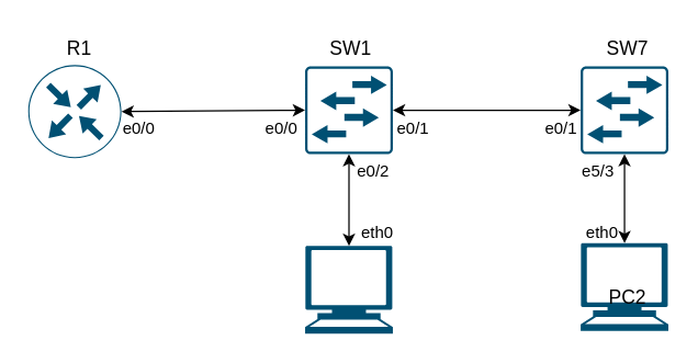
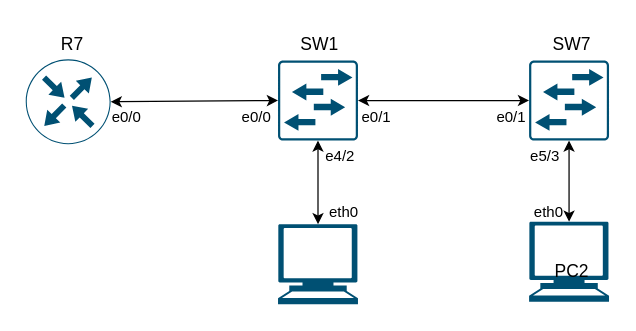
  <mxCell id="0" />
  <mxCell id="1" parent="0" />
  <mxCell id="2" value="" style="edgeStyle=orthogonalEdgeStyle;rounded=0;orthogonalLoop=1;jettySize=auto;html=1;startArrow=classic;startFill=1;" parent="1" source="4" target="6" edge="1"><mxGeometry relative="1" as="geometry" /></mxCell>
  <mxCell id="3" value="" style="edgeStyle=orthogonalEdgeStyle;rounded=0;orthogonalLoop=1;jettySize=auto;html=1;startArrow=classic;startFill=1;" parent="1" source="4" target="7" edge="1"><mxGeometry relative="1" as="geometry" /></mxCell>
  <mxCell id="4" value="" style="points=[[0.015,0.015,0],[0.985,0.015,0],[0.985,0.985,0],[0.015,0.985,0],[0.25,0,0],[0.5,0,0],[0.75,0,0],[1,0.25,0],[1,0.5,0],[1,0.75,0],[0.75,1,0],[0.5,1,0],[0.25,1,0],[0,0.75,0],[0,0.5,0],[0,0.25,0]];verticalLabelPosition=bottom;html=1;verticalAlign=top;aspect=fixed;align=center;pointerEvents=1;shape=mxgraph.cisco19.rect;prIcon=l2_switch;strokeColor=#005073;shadow=0;fillColor=none;" parent="1" vertex="1"><mxGeometry x="222" y="48" width="64" height="64" as="geometry" /></mxCell>
  <mxCell id="5" value="" style="edgeStyle=orthogonalEdgeStyle;rounded=0;orthogonalLoop=1;jettySize=auto;html=1;startArrow=classic;startFill=1;" parent="1" source="6" target="8" edge="1"><mxGeometry relative="1" as="geometry" /></mxCell>
  <mxCell id="6" value="" style="points=[[0.015,0.015,0],[0.985,0.015,0],[0.985,0.985,0],[0.015,0.985,0],[0.25,0,0],[0.5,0,0],[0.75,0,0],[1,0.25,0],[1,0.5,0],[1,0.75,0],[0.75,1,0],[0.5,1,0],[0.25,1,0],[0,0.75,0],[0,0.5,0],[0,0.25,0]];verticalLabelPosition=bottom;html=1;verticalAlign=top;aspect=fixed;align=center;pointerEvents=1;shape=mxgraph.cisco19.rect;prIcon=l2_switch;strokeColor=#005073;shadow=0;fillColor=none;" parent="1" vertex="1"><mxGeometry x="423" y="48" width="64" height="64" as="geometry" /></mxCell>
  <mxCell id="7" value="" style="shape=mxgraph.signs.tech.computer;html=1;pointerEvents=1;strokeColor=none;verticalLabelPosition=bottom;verticalAlign=top;align=center;shadow=0;fillColor=#005073;" parent="1" vertex="1"><mxGeometry x="222" y="179" width="64" height="64" as="geometry" /></mxCell>
  <mxCell id="8" value="" style="shape=mxgraph.signs.tech.computer;html=1;pointerEvents=1;strokeColor=none;verticalLabelPosition=bottom;verticalAlign=top;align=center;shadow=0;fillColor=#005073;" parent="1" vertex="1"><mxGeometry x="423" y="177" width="64" height="64" as="geometry" /></mxCell>
  <mxCell id="9" value="" style="points=[[0.5,0,0],[1,0.5,0],[0.5,1,0],[0,0.5,0],[0.145,0.145,0],[0.856,0.145,0],[0.855,0.856,0],[0.145,0.855,0]];verticalLabelPosition=bottom;html=1;verticalAlign=top;aspect=fixed;align=center;pointerEvents=1;shape=mxgraph.cisco19.rect;prIcon=router;strokeColor=#005073;fillColor=none;strokeWidth=1;shadow=0;" parent="1" vertex="1"><mxGeometry x="20" y="47" width="68" height="68" as="geometry" /></mxCell>
  <mxCell id="10" value="" style="endArrow=classic;startArrow=classic;html=1;rounded=0;entryX=0;entryY=0.5;entryDx=0;entryDy=0;entryPerimeter=0;exitX=1;exitY=0.5;exitDx=0;exitDy=0;exitPerimeter=0;" parent="1" source="9" target="4" edge="1"><mxGeometry width="50" height="50" relative="1" as="geometry"><mxPoint x="156" y="150" as="sourcePoint" /><mxPoint x="206" y="100" as="targetPoint" /></mxGeometry></mxCell>
- <mxCell id="11" value="&lt;font style=&quot;font-size: 14px;&quot;&gt;R1&lt;/font&gt;" style="text;html=1;align=center;verticalAlign=middle;resizable=0;points=[];autosize=1;strokeColor=none;fillColor=none;" parent="1" vertex="1"><mxGeometry x="38" y="20" width="37" height="30" as="geometry" /></mxCell>
+ <mxCell id="11" value="&lt;font style=&quot;font-size: 14px;&quot;&gt;R7&lt;/font&gt;" style="text;html=1;align=center;verticalAlign=middle;resizable=0;points=[];autosize=1;strokeColor=none;fillColor=none;" parent="1" vertex="1"><mxGeometry x="38" y="20" width="37" height="30" as="geometry" /></mxCell>
  <mxCell id="12" value="&lt;font style=&quot;font-size: 14px;&quot;&gt;SW1&lt;/font&gt;" style="text;html=1;align=center;verticalAlign=middle;resizable=0;points=[];autosize=1;strokeColor=none;fillColor=none;" parent="1" vertex="1"><mxGeometry x="230" y="20" width="49" height="30" as="geometry" /></mxCell>
  <mxCell id="13" value="&lt;font style=&quot;font-size: 14px;&quot;&gt;SW7&lt;/font&gt;" style="text;html=1;align=center;verticalAlign=middle;resizable=0;points=[];autosize=1;strokeColor=none;fillColor=none;" parent="1" vertex="1"><mxGeometry x="432" y="20" width="49" height="30" as="geometry" /></mxCell>
  <mxCell id="14" value="&lt;font style=&quot;font-size: 14px;&quot;&gt;PC2&lt;/font&gt;" style="text;html=1;align=center;verticalAlign=middle;resizable=0;points=[];autosize=1;strokeColor=none;fillColor=none;" parent="1" vertex="1"><mxGeometry x="433.5" y="202" width="46" height="30" as="geometry" /></mxCell>
  <mxCell id="15" value="e0/0" style="text;html=1;align=center;verticalAlign=middle;whiteSpace=wrap;rounded=0;" parent="1" vertex="1"><mxGeometry x="71" y="79" width="60" height="30" as="geometry" /></mxCell>
  <mxCell id="16" value="e0/0" style="text;html=1;align=center;verticalAlign=middle;whiteSpace=wrap;rounded=0;" parent="1" vertex="1"><mxGeometry x="175" y="79" width="60" height="30" as="geometry" /></mxCell>
  <mxCell id="17" value="e0/1" style="text;html=1;align=center;verticalAlign=middle;whiteSpace=wrap;rounded=0;" parent="1" vertex="1"><mxGeometry x="271" y="79" width="60" height="30" as="geometry" /></mxCell>
  <mxCell id="18" value="e0/1" style="text;html=1;align=center;verticalAlign=middle;whiteSpace=wrap;rounded=0;" parent="1" vertex="1"><mxGeometry x="379" y="79" width="60" height="30" as="geometry" /></mxCell>
- <mxCell id="19" value="e0/2" style="text;html=1;align=center;verticalAlign=middle;whiteSpace=wrap;rounded=0;" parent="1" vertex="1"><mxGeometry x="242" y="110" width="60" height="30" as="geometry" /></mxCell>
+ <mxCell id="19" value="e4/2" style="text;html=1;align=center;verticalAlign=middle;whiteSpace=wrap;rounded=0;" parent="1" vertex="1"><mxGeometry x="242" y="110" width="60" height="30" as="geometry" /></mxCell>
  <mxCell id="20" value="e5/3" style="text;html=1;align=center;verticalAlign=middle;whiteSpace=wrap;rounded=0;" parent="1" vertex="1"><mxGeometry x="406" y="110" width="60" height="30" as="geometry" /></mxCell>
  <mxCell id="21" value="eth0" style="text;html=1;align=center;verticalAlign=middle;whiteSpace=wrap;rounded=0;" parent="1" vertex="1"><mxGeometry x="245" y="155" width="60" height="30" as="geometry" /></mxCell>
  <mxCell id="22" value="eth0" style="text;html=1;align=center;verticalAlign=middle;whiteSpace=wrap;rounded=0;" parent="1" vertex="1"><mxGeometry x="409" y="155" width="60" height="30" as="geometry" /></mxCell>
